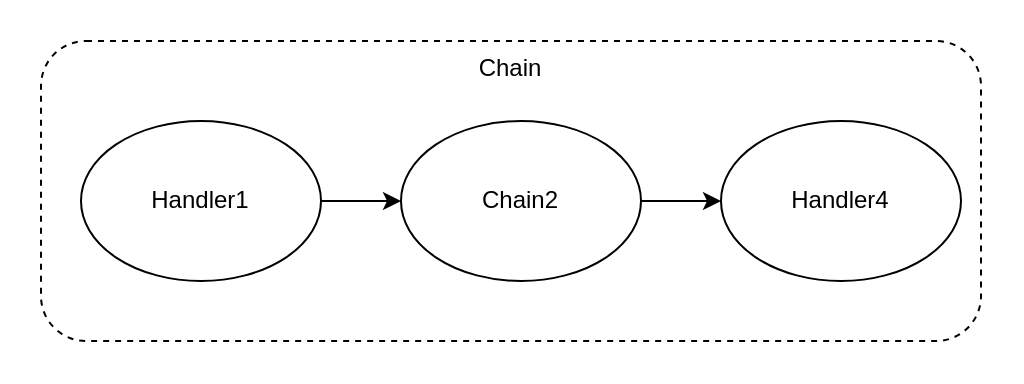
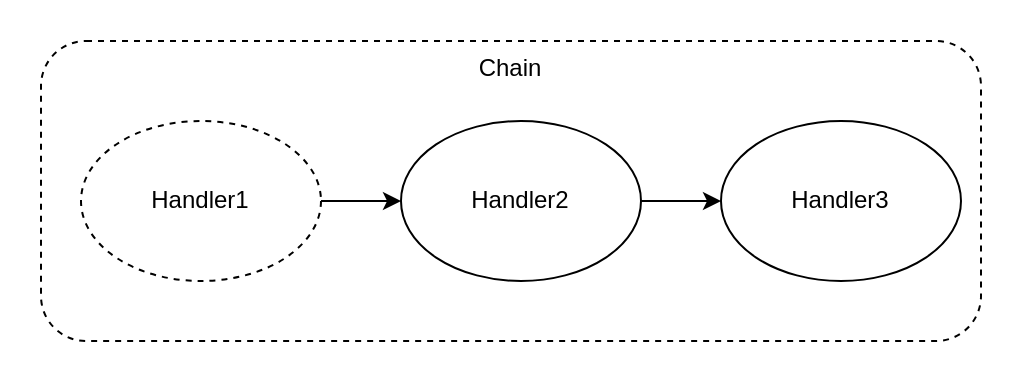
  <mxCell id="0" />
  <mxCell id="1" parent="0" />
  <mxCell id="2" value="Chain" style="rounded=1;whiteSpace=wrap;html=1;dashed=1;verticalAlign=top;align=center;" vertex="1" parent="1"><mxGeometry x="20" y="20" width="470" height="150" as="geometry" /></mxCell>
- <mxCell id="3" value="Handler1" style="ellipse;whiteSpace=wrap;html=1;" vertex="1" parent="1"><mxGeometry x="40" y="60" width="120" height="80" as="geometry" /></mxCell>
- <mxCell id="4" value="Chain2" style="ellipse;whiteSpace=wrap;html=1;" vertex="1" parent="1"><mxGeometry x="200" y="60" width="120" height="80" as="geometry" /></mxCell>
- <mxCell id="5" value="Handler4" style="ellipse;whiteSpace=wrap;html=1;" vertex="1" parent="1"><mxGeometry x="360" y="60" width="120" height="80" as="geometry" /></mxCell>
+ <mxCell id="3" value="Handler1" style="ellipse;whiteSpace=wrap;html=1;dashed=1;" vertex="1" parent="1"><mxGeometry x="40" y="60" width="120" height="80" as="geometry" /></mxCell>
+ <mxCell id="4" value="Handler2" style="ellipse;whiteSpace=wrap;html=1;" vertex="1" parent="1"><mxGeometry x="200" y="60" width="120" height="80" as="geometry" /></mxCell>
+ <mxCell id="5" value="Handler3" style="ellipse;whiteSpace=wrap;html=1;" vertex="1" parent="1"><mxGeometry x="360" y="60" width="120" height="80" as="geometry" /></mxCell>
  <mxCell id="6" value="" style="endArrow=classic;html=1;rounded=0;" edge="1" parent="1" source="3" target="4"><mxGeometry width="50" height="50" relative="1" as="geometry"><mxPoint x="250" y="150" as="sourcePoint" /><mxPoint x="300" y="100" as="targetPoint" /></mxGeometry></mxCell>
  <mxCell id="7" value="" style="endArrow=classic;html=1;rounded=0;" edge="1" parent="1" source="4" target="5"><mxGeometry width="50" height="50" relative="1" as="geometry"><mxPoint x="170" y="110" as="sourcePoint" /><mxPoint x="210" y="110" as="targetPoint" /></mxGeometry></mxCell>
